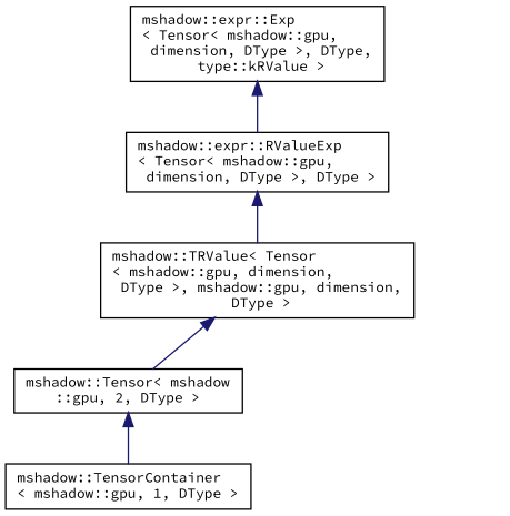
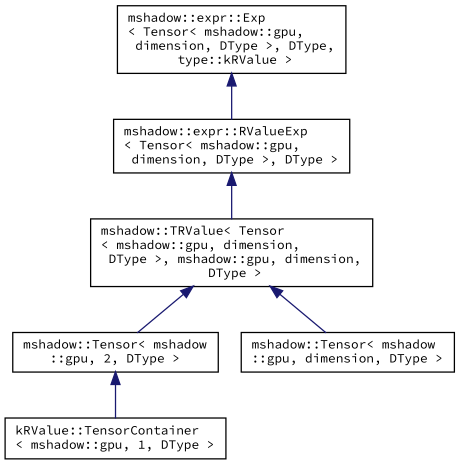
  digraph {
    fontname="Source Code Pro"
    rankdir=TB
    node [color=black fillcolor=white fontname="Source Code Pro" fontsize=10 shape=record style=filled]
    edge [color=midnightblue dir=back fontname="Source Code Pro" fontsize=10 labelfontname=Helvetica labelfontsize=10 style=solid]
    n1 [height=0.2 label="mshadow::expr::Exp\l\< Tensor\< mshadow::gpu,\l dimension, DType \>, DType,\l type::kRValue \>" width=0.4]
    n2 [height=0.2 label="mshadow::expr::RValueExp\l\< Tensor\< mshadow::gpu,\l dimension, DType \>, DType \>" width=0.4]
    n3 [height=0.2 label="mshadow::TRValue\< Tensor\l\< mshadow::gpu, dimension,\l DType \>, mshadow::gpu, dimension,\l DType \>" width=0.4]
    n4 [height=0.2 label="mshadow::Tensor\< mshadow\l::gpu, 2, DType \>" width=0.4]
-   n6 [height=0.2 label="mshadow::TensorContainer\l\< mshadow::gpu, 1, DType \>" width=0.4]
+   n5 [height=0.2 label="mshadow::Tensor\< mshadow\l::gpu, dimension, DType \>" width=0.4]
+   n6 [height=0.2 label="kRValue::TensorContainer\l\< mshadow::gpu, 1, DType \>" width=0.4]
    n1 -> n2
    n2 -> n3
    n3 -> n4
+   n3 -> n5
    n4 -> n6
  }
